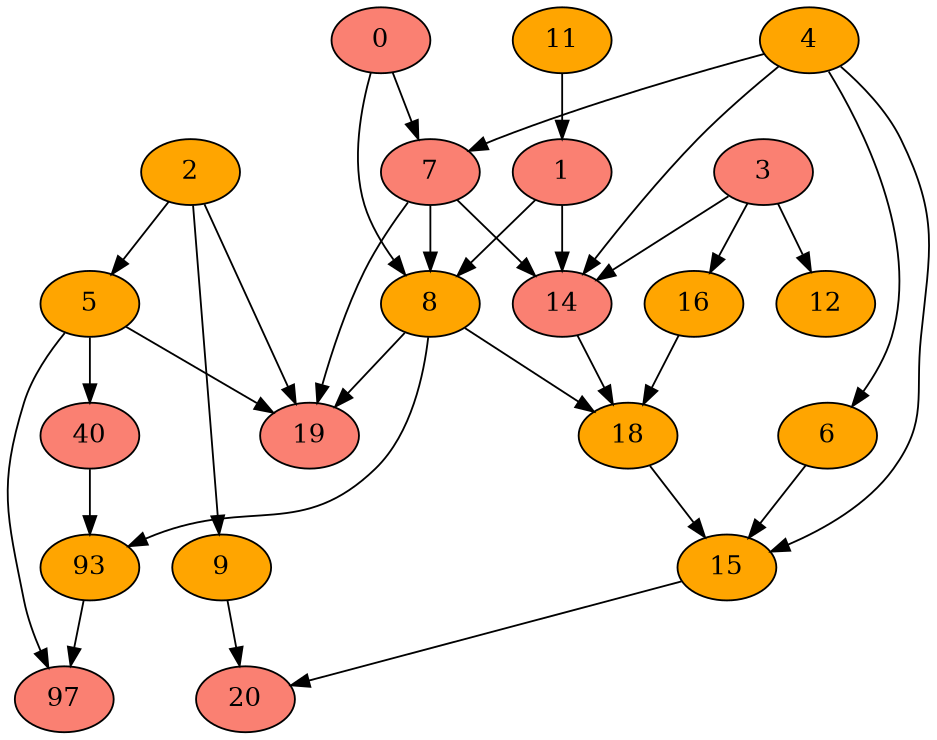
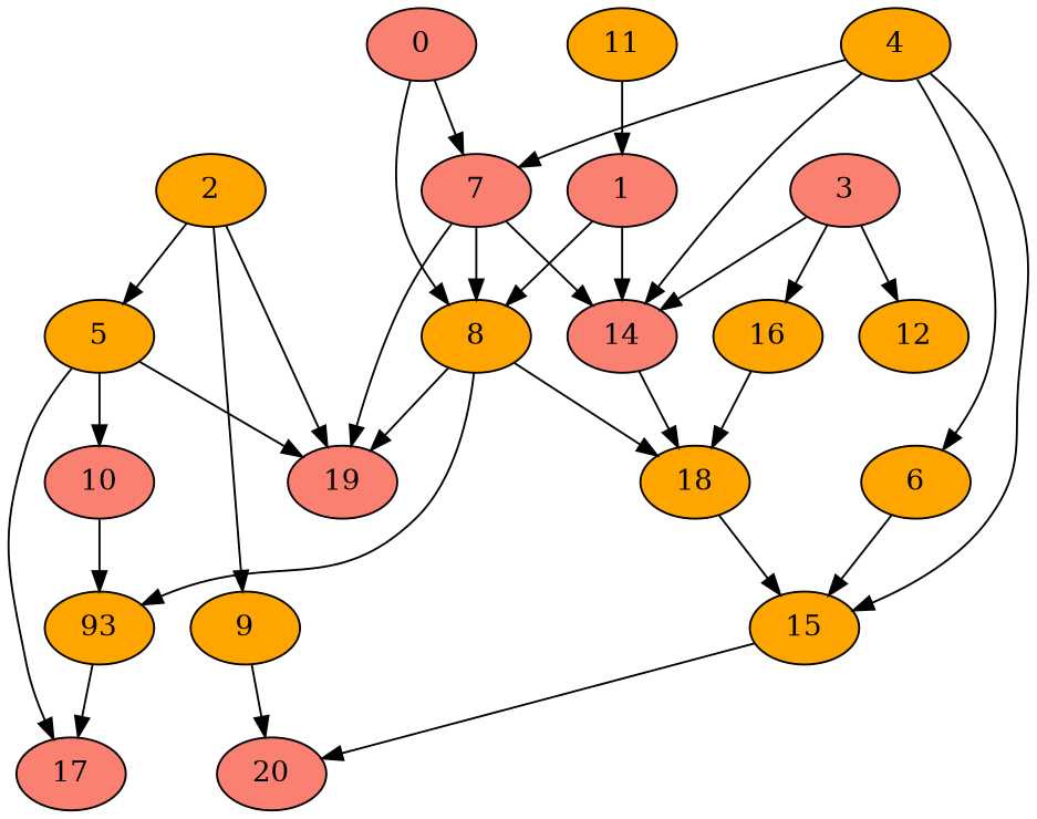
  digraph {
    node [Weight=6 fillcolor=orange style=filled]
    edge [Weight=48]
    5
    2 [Weight=3]
    9
    19 [Weight=9 fillcolor=salmon]
-   10 [Weight=3 fillcolor=salmon label=40]
-   17 [Weight=2 fillcolor=salmon label=97]
+   10 [Weight=3 fillcolor=salmon]
+   17 [Weight=2 fillcolor=salmon]
    20 [fillcolor=salmon]
    4
    7 [Weight=2 fillcolor=salmon]
    6 [Weight=4]
    14 [Weight=8 fillcolor=salmon]
    15
    8 [Weight=10]
    18 [Weight=5]
    1 [Weight=3 fillcolor=salmon]
    n16 [Weight=9 label=93]
    11 [Weight=3]
    0 [fillcolor=salmon]
    3 [Weight=4 fillcolor=salmon]
    16 [Weight=3]
    12 [Weight=3]
    5 -> 19
    5 -> 10 [Weight=37]
    5 -> 17 [Weight=53]
    2 -> 5 [Weight=32]
    2 -> 9 [Weight=26]
    2 -> 19 [Weight=26]
    9 -> 20 [Weight=53]
    10 -> n16
    4 -> 7 [Weight=37]
    4 -> 6 [Weight=11]
    4 -> 14 [Weight=21]
    4 -> 15 [Weight=21]
    7 -> 19
    7 -> 14 [Weight=16]
    7 -> 8 [Weight=11]
    6 -> 15 [Weight=42]
    14 -> 18
    15 -> 20 [Weight=26]
    8 -> 19 [Weight=21]
    8 -> 18 [Weight=26]
    8 -> n16 [Weight=53]
    18 -> 15 [Weight=16]
    1 -> 14 [Weight=37]
    1 -> 8
    n16 -> 17 [Weight=37]
    11 -> 1 [Weight=32]
    0 -> 7 [Weight=21]
    0 -> 8 [Weight=32]
    3 -> 14 [Weight=32]
    3 -> 16 [Weight=21]
    3 -> 12 [Weight=42]
    16 -> 18
  }
